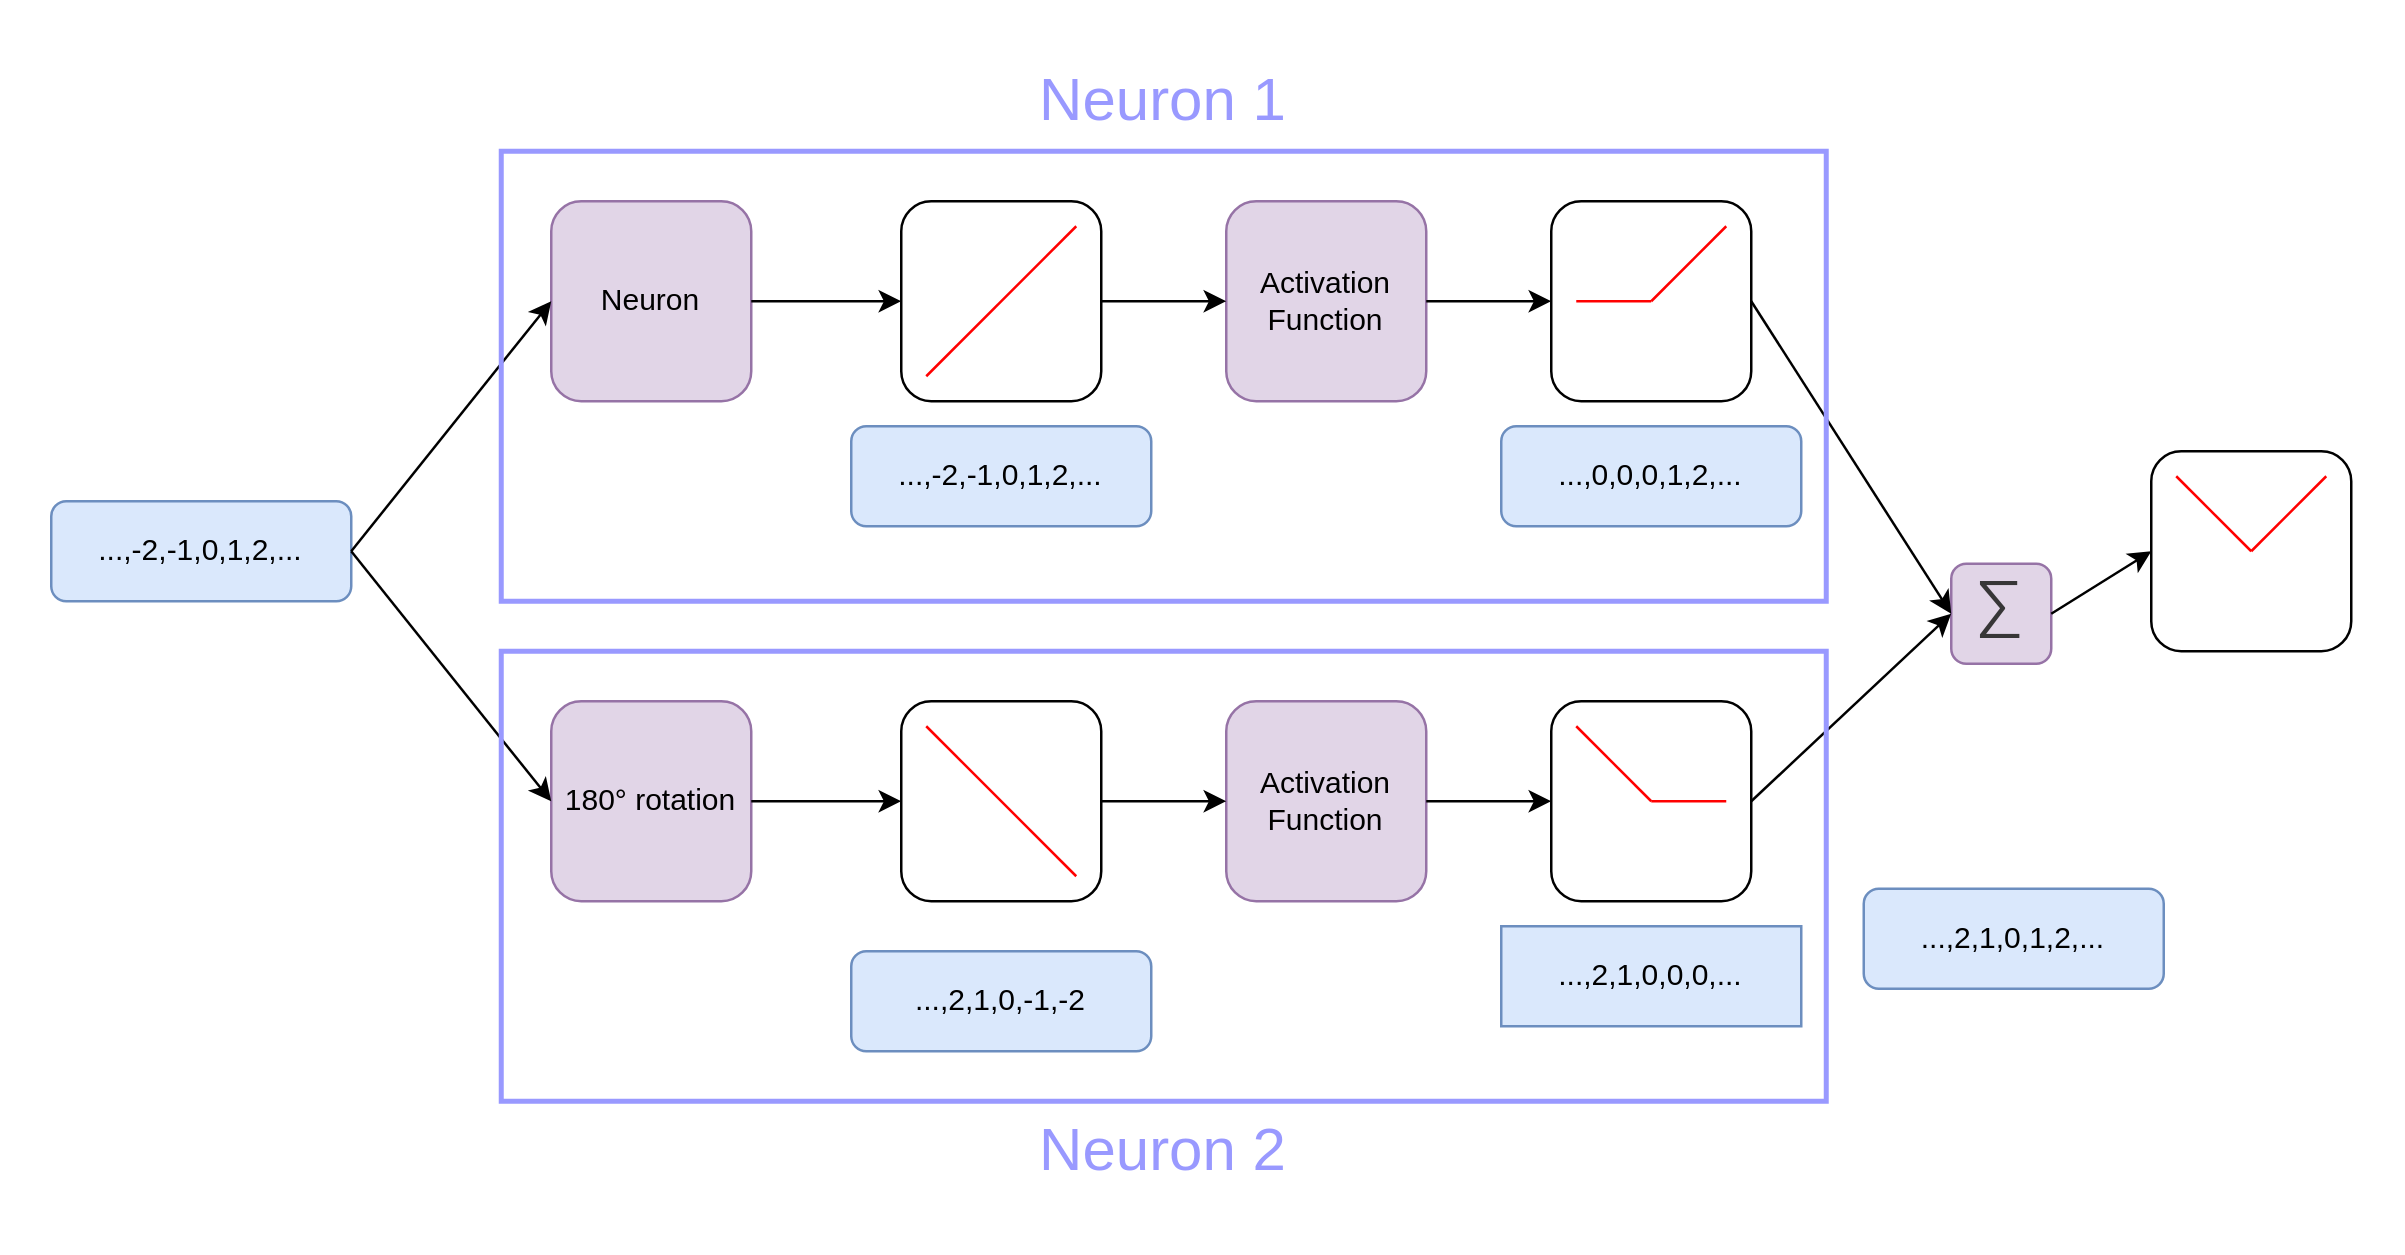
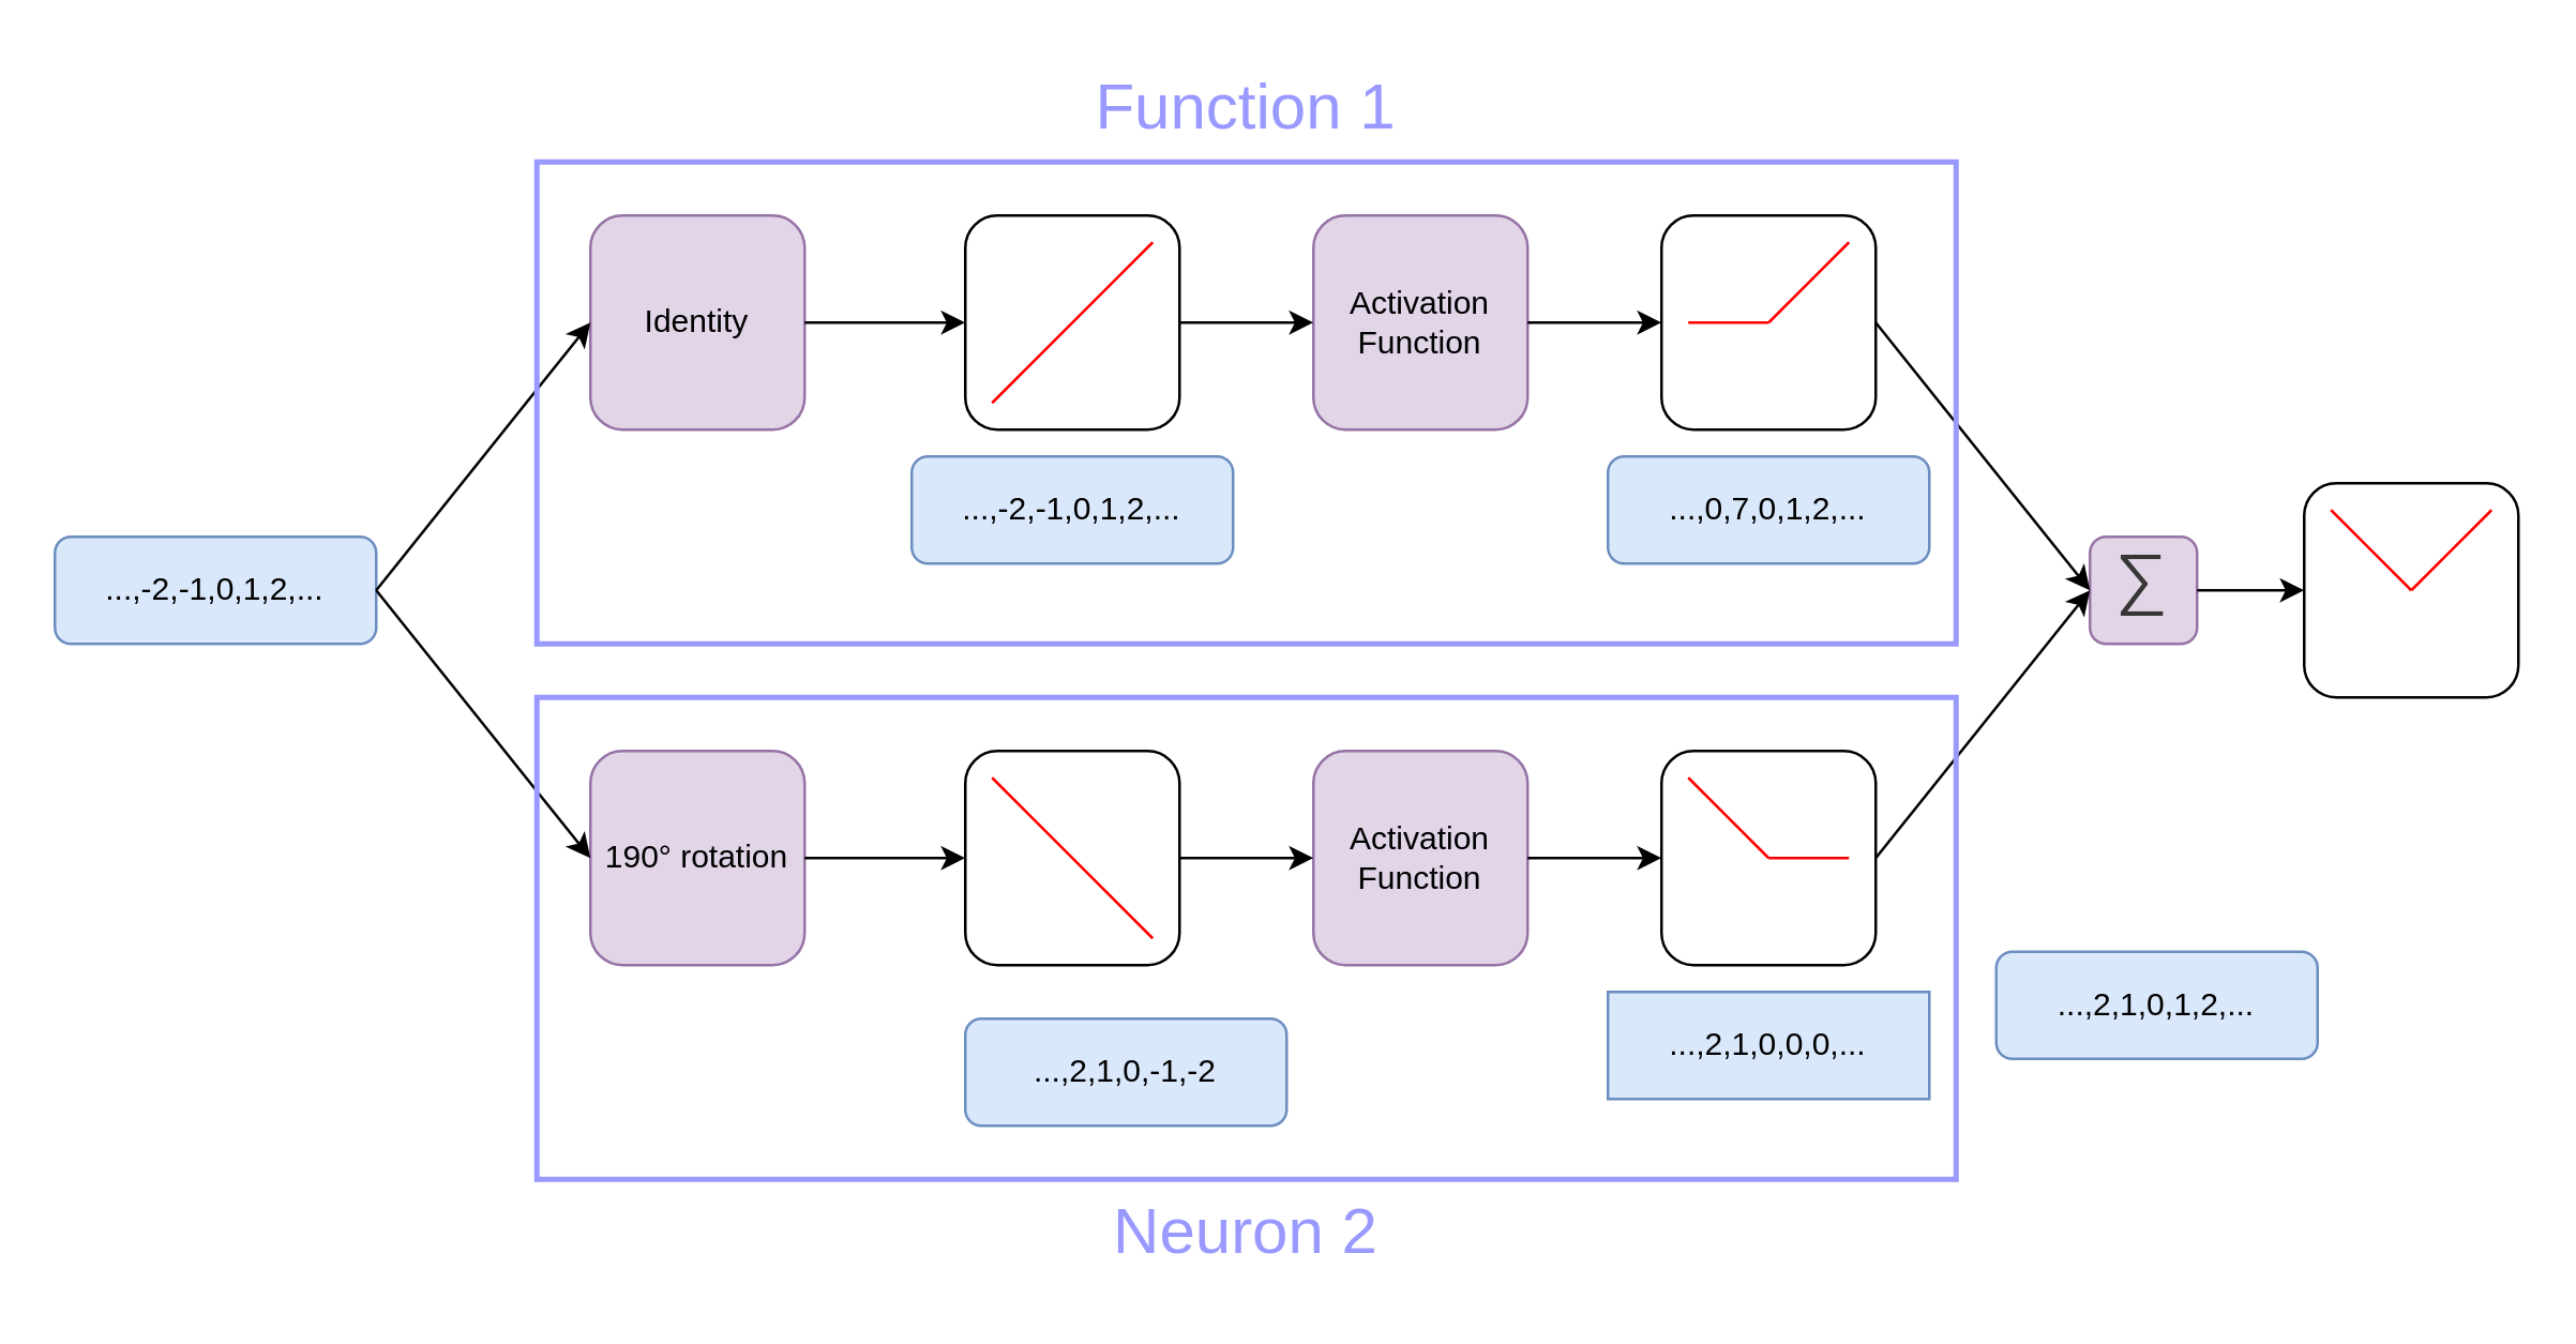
  <mxCell id="0" />
  <mxCell id="1" parent="0" />
  <mxCell id="2" value="...,-2,-1,0,1,2,..." style="rounded=1;whiteSpace=wrap;html=1;fillColor=#dae8fc;strokeColor=#6c8ebf;" vertex="1" parent="1"><mxGeometry x="20" y="200" width="120" height="40" as="geometry" /></mxCell>
- <mxCell id="3" value="Neuron" style="rounded=1;whiteSpace=wrap;html=1;fillColor=#e1d5e7;strokeColor=#9673a6;" vertex="1" parent="1"><mxGeometry x="220" y="80" width="80" height="80" as="geometry" /></mxCell>
+ <mxCell id="3" value="Identity" style="rounded=1;whiteSpace=wrap;html=1;fillColor=#e1d5e7;strokeColor=#9673a6;" vertex="1" parent="1"><mxGeometry x="220" y="80" width="80" height="80" as="geometry" /></mxCell>
  <mxCell id="4" value="...,-2,-1,0,1,2,..." style="rounded=1;whiteSpace=wrap;html=1;fillColor=#dae8fc;strokeColor=#6c8ebf;" vertex="1" parent="1"><mxGeometry x="340" y="170" width="120" height="40" as="geometry" /></mxCell>
- <mxCell id="5" value="...,2,1,0,-1,-2" style="rounded=1;whiteSpace=wrap;html=1;fillColor=#dae8fc;strokeColor=#6c8ebf;" vertex="1" parent="1"><mxGeometry x="340" y="380" width="120" height="40" as="geometry" /></mxCell>
- <mxCell id="6" value="180° rotation" style="rounded=1;whiteSpace=wrap;html=1;fillColor=#e1d5e7;strokeColor=#9673a6;" vertex="1" parent="1"><mxGeometry x="220" y="280" width="80" height="80" as="geometry" /></mxCell>
+ <mxCell id="5" value="...,2,1,0,-1,-2" style="rounded=1;whiteSpace=wrap;html=1;fillColor=#dae8fc;strokeColor=#6c8ebf;" vertex="1" parent="1"><mxGeometry x="360" y="380" width="120" height="40" as="geometry" /></mxCell>
+ <mxCell id="6" value="190° rotation" style="rounded=1;whiteSpace=wrap;html=1;fillColor=#e1d5e7;strokeColor=#9673a6;" vertex="1" parent="1"><mxGeometry x="220" y="280" width="80" height="80" as="geometry" /></mxCell>
  <mxCell id="7" value="Activation&lt;br&gt;Function" style="rounded=1;whiteSpace=wrap;html=1;fillColor=#e1d5e7;strokeColor=#9673a6;" vertex="1" parent="1"><mxGeometry x="490" y="80" width="80" height="80" as="geometry" /></mxCell>
  <mxCell id="8" value="Activation&lt;br&gt;Function" style="rounded=1;whiteSpace=wrap;html=1;fillColor=#e1d5e7;strokeColor=#9673a6;" vertex="1" parent="1"><mxGeometry x="490" y="280" width="80" height="80" as="geometry" /></mxCell>
  <mxCell id="9" value="" style="endArrow=classic;html=1;rounded=0;exitX=1;exitY=0.5;exitDx=0;exitDy=0;entryX=0;entryY=0.5;entryDx=0;entryDy=0;" edge="1" parent="1" source="2" target="3"><mxGeometry width="50" height="50" relative="1" as="geometry"><mxPoint x="340" y="230" as="sourcePoint" /><mxPoint x="390" y="180" as="targetPoint" /></mxGeometry></mxCell>
  <mxCell id="10" value="" style="endArrow=classic;html=1;rounded=0;exitX=1;exitY=0.5;exitDx=0;exitDy=0;entryX=0;entryY=0.5;entryDx=0;entryDy=0;" edge="1" parent="1" source="2" target="6"><mxGeometry width="50" height="50" relative="1" as="geometry"><mxPoint x="190" y="250" as="sourcePoint" /><mxPoint x="230" y="150" as="targetPoint" /></mxGeometry></mxCell>
  <mxCell id="11" value="" style="endArrow=classic;html=1;rounded=0;exitX=1;exitY=0.5;exitDx=0;exitDy=0;entryX=0;entryY=0.5;entryDx=0;entryDy=0;" edge="1" parent="1" target="31"><mxGeometry width="50" height="50" relative="1" as="geometry"><mxPoint x="300" y="320" as="sourcePoint" /><mxPoint x="340" y="320" as="targetPoint" /></mxGeometry></mxCell>
  <mxCell id="12" value="" style="endArrow=classic;html=1;rounded=0;exitX=1;exitY=0.5;exitDx=0;exitDy=0;entryX=0;entryY=0.5;entryDx=0;entryDy=0;" edge="1" parent="1" source="29" target="7"><mxGeometry width="50" height="50" relative="1" as="geometry"><mxPoint x="460" y="120" as="sourcePoint" /><mxPoint x="470" y="120" as="targetPoint" /></mxGeometry></mxCell>
  <mxCell id="13" value="" style="endArrow=classic;html=1;rounded=0;exitX=1;exitY=0.5;exitDx=0;exitDy=0;entryX=0;entryY=0.5;entryDx=0;entryDy=0;" edge="1" parent="1" source="31" target="8"><mxGeometry width="50" height="50" relative="1" as="geometry"><mxPoint x="460" y="320" as="sourcePoint" /><mxPoint x="480" y="320" as="targetPoint" /></mxGeometry></mxCell>
  <mxCell id="14" value="" style="rounded=1;whiteSpace=wrap;html=1;fillColor=none;" vertex="1" parent="1"><mxGeometry x="620" y="80" width="80" height="80" as="geometry" /></mxCell>
  <mxCell id="15" value="" style="endArrow=none;html=1;rounded=0;strokeColor=#FF0000;" edge="1" parent="1"><mxGeometry width="50" height="50" relative="1" as="geometry"><mxPoint x="660" y="120" as="sourcePoint" /><mxPoint x="630" y="120" as="targetPoint" /></mxGeometry></mxCell>
  <mxCell id="16" value="" style="endArrow=none;html=1;rounded=0;strokeColor=#FF0000;" edge="1" parent="1"><mxGeometry width="50" height="50" relative="1" as="geometry"><mxPoint x="660" y="120" as="sourcePoint" /><mxPoint x="690" y="90" as="targetPoint" /></mxGeometry></mxCell>
  <mxCell id="17" value="" style="rounded=1;whiteSpace=wrap;html=1;fillColor=none;" vertex="1" parent="1"><mxGeometry x="620" y="280" width="80" height="80" as="geometry" /></mxCell>
  <mxCell id="18" value="" style="endArrow=none;html=1;rounded=0;strokeColor=#FF0000;" edge="1" parent="1"><mxGeometry width="50" height="50" relative="1" as="geometry"><mxPoint x="690" y="320" as="sourcePoint" /><mxPoint x="660" y="320" as="targetPoint" /></mxGeometry></mxCell>
  <mxCell id="19" value="" style="endArrow=none;html=1;rounded=0;strokeColor=#FF0000;" edge="1" parent="1"><mxGeometry width="50" height="50" relative="1" as="geometry"><mxPoint x="660" y="320" as="sourcePoint" /><mxPoint x="630" y="290" as="targetPoint" /></mxGeometry></mxCell>
  <mxCell id="20" value="" style="endArrow=classic;html=1;rounded=0;exitX=1;exitY=0.5;exitDx=0;exitDy=0;entryX=0;entryY=0.5;entryDx=0;entryDy=0;" edge="1" parent="1" source="7"><mxGeometry width="50" height="50" relative="1" as="geometry"><mxPoint x="580" y="120" as="sourcePoint" /><mxPoint x="620" y="120" as="targetPoint" /></mxGeometry></mxCell>
  <mxCell id="21" value="" style="endArrow=classic;html=1;rounded=0;exitX=1;exitY=0.5;exitDx=0;exitDy=0;entryX=0;entryY=0.5;entryDx=0;entryDy=0;" edge="1" parent="1" source="8"><mxGeometry width="50" height="50" relative="1" as="geometry"><mxPoint x="580" y="320" as="sourcePoint" /><mxPoint x="620" y="320" as="targetPoint" /></mxGeometry></mxCell>
- <mxCell id="22" value="&lt;h1 style=&quot;margin: 0px 0px 1em; padding: 0.9em 0px 0px; border: 0px; outline: 0px; vertical-align: baseline; background-image: initial; background-position: 0px 0px; background-size: initial; background-repeat: initial; background-attachment: initial; background-origin: initial; background-clip: initial; font-weight: 300; line-height: 1.2; color: rgb(55, 54, 55); font-family: &amp;quot;Source Sans Pro&amp;quot;, Roboto, &amp;quot;San Francisco&amp;quot;, &amp;quot;Segoe UI&amp;quot;, sans-serif;&quot; id=&quot;gen-h1-1-00000001&quot; class=&quot;navigable-headline&quot;&gt;&lt;font style=&quot;font-size: 32px;&quot;&gt;Σ&lt;/font&gt;&lt;/h1&gt;" style="rounded=1;whiteSpace=wrap;html=1;fillColor=#e1d5e7;strokeColor=#9673a6;" vertex="1" parent="1"><mxGeometry x="780" y="225" width="40" height="40" as="geometry" /></mxCell>
+ <mxCell id="22" value="&lt;h1 style=&quot;margin: 0px 0px 1em; padding: 0.9em 0px 0px; border: 0px; outline: 0px; vertical-align: baseline; background-image: initial; background-position: 0px 0px; background-size: initial; background-repeat: initial; background-attachment: initial; background-origin: initial; background-clip: initial; font-weight: 300; line-height: 1.2; color: rgb(55, 54, 55); font-family: &amp;quot;Source Sans Pro&amp;quot;, Roboto, &amp;quot;San Francisco&amp;quot;, &amp;quot;Segoe UI&amp;quot;, sans-serif;&quot; id=&quot;gen-h1-1-00000001&quot; class=&quot;navigable-headline&quot;&gt;&lt;font style=&quot;font-size: 32px;&quot;&gt;Σ&lt;/font&gt;&lt;/h1&gt;" style="rounded=1;whiteSpace=wrap;html=1;fillColor=#e1d5e7;strokeColor=#9673a6;" vertex="1" parent="1"><mxGeometry x="780" y="200" width="40" height="40" as="geometry" /></mxCell>
  <mxCell id="23" value="" style="endArrow=classic;html=1;rounded=0;exitX=1;exitY=0.5;exitDx=0;exitDy=0;entryX=0;entryY=0.5;entryDx=0;entryDy=0;" edge="1" parent="1" source="14" target="22"><mxGeometry width="50" height="50" relative="1" as="geometry"><mxPoint x="660" y="230" as="sourcePoint" /><mxPoint x="710" y="180" as="targetPoint" /></mxGeometry></mxCell>
  <mxCell id="24" value="" style="endArrow=classic;html=1;rounded=0;exitX=1;exitY=0.5;exitDx=0;exitDy=0;entryX=0;entryY=0.5;entryDx=0;entryDy=0;" edge="1" parent="1" source="17" target="22"><mxGeometry width="50" height="50" relative="1" as="geometry"><mxPoint x="660" y="230" as="sourcePoint" /><mxPoint x="710" y="180" as="targetPoint" /></mxGeometry></mxCell>
  <mxCell id="25" value="" style="rounded=1;whiteSpace=wrap;html=1;fillColor=none;" vertex="1" parent="1"><mxGeometry x="860" y="180" width="80" height="80" as="geometry" /></mxCell>
  <mxCell id="26" value="" style="endArrow=none;html=1;rounded=0;strokeColor=#FF0000;" edge="1" parent="1"><mxGeometry width="50" height="50" relative="1" as="geometry"><mxPoint x="900" y="220" as="sourcePoint" /><mxPoint x="930" y="190" as="targetPoint" /></mxGeometry></mxCell>
  <mxCell id="27" value="" style="endArrow=none;html=1;rounded=0;strokeColor=#FF0000;" edge="1" parent="1"><mxGeometry width="50" height="50" relative="1" as="geometry"><mxPoint x="900" y="220" as="sourcePoint" /><mxPoint x="870" y="190" as="targetPoint" /></mxGeometry></mxCell>
  <mxCell id="28" value="" style="endArrow=classic;html=1;rounded=0;entryX=0;entryY=0.5;entryDx=0;entryDy=0;exitX=1;exitY=0.5;exitDx=0;exitDy=0;" edge="1" parent="1" source="22" target="25"><mxGeometry width="50" height="50" relative="1" as="geometry"><mxPoint x="660" y="250" as="sourcePoint" /><mxPoint x="710" y="200" as="targetPoint" /></mxGeometry></mxCell>
  <mxCell id="29" value="" style="rounded=1;whiteSpace=wrap;html=1;fillColor=none;" vertex="1" parent="1"><mxGeometry x="360" y="80" width="80" height="80" as="geometry" /></mxCell>
  <mxCell id="30" value="" style="endArrow=none;html=1;rounded=0;strokeColor=#FF0000;" edge="1" parent="1"><mxGeometry width="50" height="50" relative="1" as="geometry"><mxPoint x="370" y="150" as="sourcePoint" /><mxPoint x="430" y="90" as="targetPoint" /></mxGeometry></mxCell>
  <mxCell id="31" value="" style="rounded=1;whiteSpace=wrap;html=1;fillColor=none;" vertex="1" parent="1"><mxGeometry x="360" y="280" width="80" height="80" as="geometry" /></mxCell>
  <mxCell id="32" value="" style="endArrow=none;html=1;rounded=0;strokeColor=#FF0000;" edge="1" parent="1"><mxGeometry width="50" height="50" relative="1" as="geometry"><mxPoint x="370" y="290" as="sourcePoint" /><mxPoint x="430" y="350" as="targetPoint" /></mxGeometry></mxCell>
- <mxCell id="33" value="...,0,0,0,1,2,..." style="rounded=1;whiteSpace=wrap;html=1;fillColor=#dae8fc;strokeColor=#6c8ebf;" vertex="1" parent="1"><mxGeometry x="600" y="170" width="120" height="40" as="geometry" /></mxCell>
+ <mxCell id="33" value="...,0,7,0,1,2,..." style="rounded=1;whiteSpace=wrap;html=1;fillColor=#dae8fc;strokeColor=#6c8ebf;" vertex="1" parent="1"><mxGeometry x="600" y="170" width="120" height="40" as="geometry" /></mxCell>
  <mxCell id="34" value="...,2,1,0,0,0,..." style="whiteSpace=wrap;html=1;fillColor=#dae8fc;strokeColor=#6c8ebf;rounded=0;" vertex="1" parent="1"><mxGeometry x="600" y="370" width="120" height="40" as="geometry" /></mxCell>
  <mxCell id="35" value="...,2,1,0,1,2,..." style="rounded=1;whiteSpace=wrap;html=1;fillColor=#dae8fc;strokeColor=#6c8ebf;" vertex="1" parent="1"><mxGeometry x="745" y="355" width="120" height="40" as="geometry" /></mxCell>
  <mxCell id="36" value="" style="endArrow=classic;html=1;rounded=0;exitX=1;exitY=0.5;exitDx=0;exitDy=0;entryX=0;entryY=0.5;entryDx=0;entryDy=0;" edge="1" parent="1"><mxGeometry width="50" height="50" relative="1" as="geometry"><mxPoint x="300" y="120" as="sourcePoint" /><mxPoint x="360" y="120" as="targetPoint" /></mxGeometry></mxCell>
  <mxCell id="37" value="" style="rounded=0;whiteSpace=wrap;html=1;fillColor=none;strokeColor=#9999FF;strokeWidth=2;" vertex="1" parent="1"><mxGeometry x="200" y="60" width="530" height="180" as="geometry" /></mxCell>
  <mxCell id="38" value="" style="rounded=0;whiteSpace=wrap;html=1;fillColor=none;strokeColor=#9999FF;strokeWidth=2;" vertex="1" parent="1"><mxGeometry x="200" y="260" width="530" height="180" as="geometry" /></mxCell>
- <mxCell id="39" value="Neuron 1" style="text;html=1;strokeColor=none;fillColor=none;align=center;verticalAlign=middle;whiteSpace=wrap;rounded=0;fontSize=24;fontColor=#9999FF;" vertex="1" parent="1"><mxGeometry x="200" y="20" width="530" height="40" as="geometry" /></mxCell>
+ <mxCell id="39" value="Function 1" style="text;html=1;strokeColor=none;fillColor=none;align=center;verticalAlign=middle;whiteSpace=wrap;rounded=0;fontSize=24;fontColor=#9999FF;" vertex="1" parent="1"><mxGeometry x="200" y="20" width="530" height="40" as="geometry" /></mxCell>
  <mxCell id="40" value="Neuron 2" style="text;html=1;strokeColor=none;fillColor=none;align=center;verticalAlign=middle;whiteSpace=wrap;rounded=0;fontSize=24;fontColor=#9999FF;" vertex="1" parent="1"><mxGeometry x="200" y="440" width="530" height="40" as="geometry" /></mxCell>
